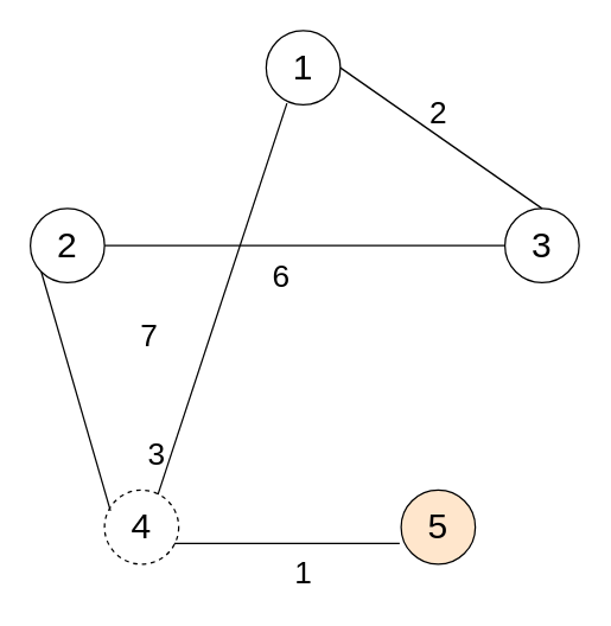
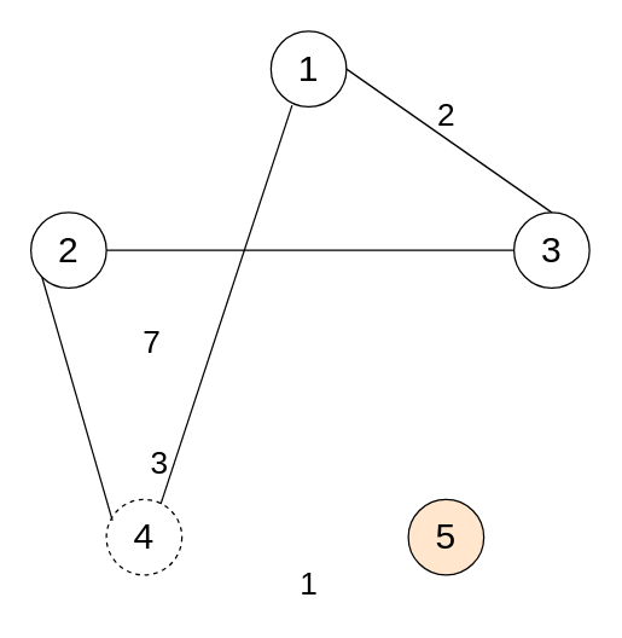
  <mxCell id="0" />
  <mxCell id="1" parent="0" />
  <mxCell id="2" value="1" style="ellipse;whiteSpace=wrap;html=1;aspect=fixed;fontSize=24;" vertex="1" parent="1"><mxGeometry x="179" y="20" width="50" height="50" as="geometry" /></mxCell>
  <mxCell id="3" value="2" style="ellipse;whiteSpace=wrap;html=1;aspect=fixed;fontSize=24;" vertex="1" parent="1"><mxGeometry x="20" y="140" width="50" height="50" as="geometry" /></mxCell>
  <mxCell id="4" value="3" style="ellipse;whiteSpace=wrap;html=1;aspect=fixed;fontSize=24;" vertex="1" parent="1"><mxGeometry x="340" y="140" width="50" height="50" as="geometry" /></mxCell>
  <mxCell id="5" value="4" style="ellipse;whiteSpace=wrap;html=1;aspect=fixed;fontSize=24;dashed=1;" vertex="1" parent="1"><mxGeometry x="70" y="330" width="50" height="50" as="geometry" /></mxCell>
  <mxCell id="6" value="5" style="ellipse;whiteSpace=wrap;html=1;aspect=fixed;fontSize=24;fillColor=#ffe6cc;" vertex="1" parent="1"><mxGeometry x="270" y="330" width="50" height="50" as="geometry" /></mxCell>
  <mxCell id="7" value="" style="endArrow=none;html=1;fontSize=24;exitX=0.5;exitY=0;exitDx=0;exitDy=0;entryX=1;entryY=0.5;entryDx=0;entryDy=0;" edge="1" parent="1" source="4" target="2"><mxGeometry width="50" height="50" relative="1" as="geometry"><mxPoint x="350" y="144" as="sourcePoint" /><mxPoint x="230" y="50" as="targetPoint" /></mxGeometry></mxCell>
  <mxCell id="8" value="2" style="text;html=1;align=center;verticalAlign=middle;resizable=0;points=[];autosize=1;strokeColor=none;fontSize=21;" vertex="1" parent="1"><mxGeometry x="280" y="60" width="30" height="30" as="geometry" /></mxCell>
  <mxCell id="9" value="" style="endArrow=none;html=1;fontSize=24;entryX=0.28;entryY=0.98;entryDx=0;entryDy=0;entryPerimeter=0;exitX=0.72;exitY=0.06;exitDx=0;exitDy=0;exitPerimeter=0;" edge="1" parent="1" source="5" target="2"><mxGeometry width="50" height="50" relative="1" as="geometry"><mxPoint x="290" y="300" as="sourcePoint" /><mxPoint x="340" y="250" as="targetPoint" /></mxGeometry></mxCell>
  <mxCell id="10" value="3" style="text;html=1;align=center;verticalAlign=middle;resizable=0;points=[];autosize=1;strokeColor=none;fontSize=21;" vertex="1" parent="1"><mxGeometry x="90" y="290" width="30" height="30" as="geometry" /></mxCell>
  <mxCell id="11" value="" style="endArrow=none;html=1;fontSize=24;exitX=1;exitY=0.5;exitDx=0;exitDy=0;entryX=0;entryY=0.5;entryDx=0;entryDy=0;" edge="1" parent="1" source="3" target="4"><mxGeometry width="50" height="50" relative="1" as="geometry"><mxPoint x="290" y="300" as="sourcePoint" /><mxPoint x="340" y="250" as="targetPoint" /></mxGeometry></mxCell>
- <mxCell id="12" value="6" style="text;html=1;align=center;verticalAlign=middle;resizable=0;points=[];autosize=1;strokeColor=none;fontSize=21;" vertex="1" parent="1"><mxGeometry x="174" y="170" width="30" height="30" as="geometry" /></mxCell>
  <mxCell id="13" value="" style="endArrow=none;html=1;fontSize=21;entryX=0;entryY=1;entryDx=0;entryDy=0;exitX=0.08;exitY=0.28;exitDx=0;exitDy=0;exitPerimeter=0;" edge="1" parent="1" source="5" target="3"><mxGeometry width="50" height="50" relative="1" as="geometry"><mxPoint x="70" y="330" as="sourcePoint" /><mxPoint x="36" y="200" as="targetPoint" /></mxGeometry></mxCell>
  <mxCell id="14" value="7" style="text;html=1;align=center;verticalAlign=middle;resizable=0;points=[];autosize=1;strokeColor=none;fontSize=21;" vertex="1" parent="1"><mxGeometry x="85" y="210" width="30" height="30" as="geometry" /></mxCell>
- <mxCell id="15" value="" style="endArrow=none;html=1;fontSize=21;exitX=0.94;exitY=0.72;exitDx=0;exitDy=0;exitPerimeter=0;entryX=-0.02;entryY=0.72;entryDx=0;entryDy=0;entryPerimeter=0;" edge="1" parent="1" source="5" target="6"><mxGeometry width="50" height="50" relative="1" as="geometry"><mxPoint x="430" y="230" as="sourcePoint" /><mxPoint x="480" y="180" as="targetPoint" /></mxGeometry></mxCell>
  <mxCell id="16" value="1" style="text;html=1;align=center;verticalAlign=middle;resizable=0;points=[];autosize=1;strokeColor=none;fontSize=21;" vertex="1" parent="1"><mxGeometry x="189" y="370" width="30" height="30" as="geometry" /></mxCell>
